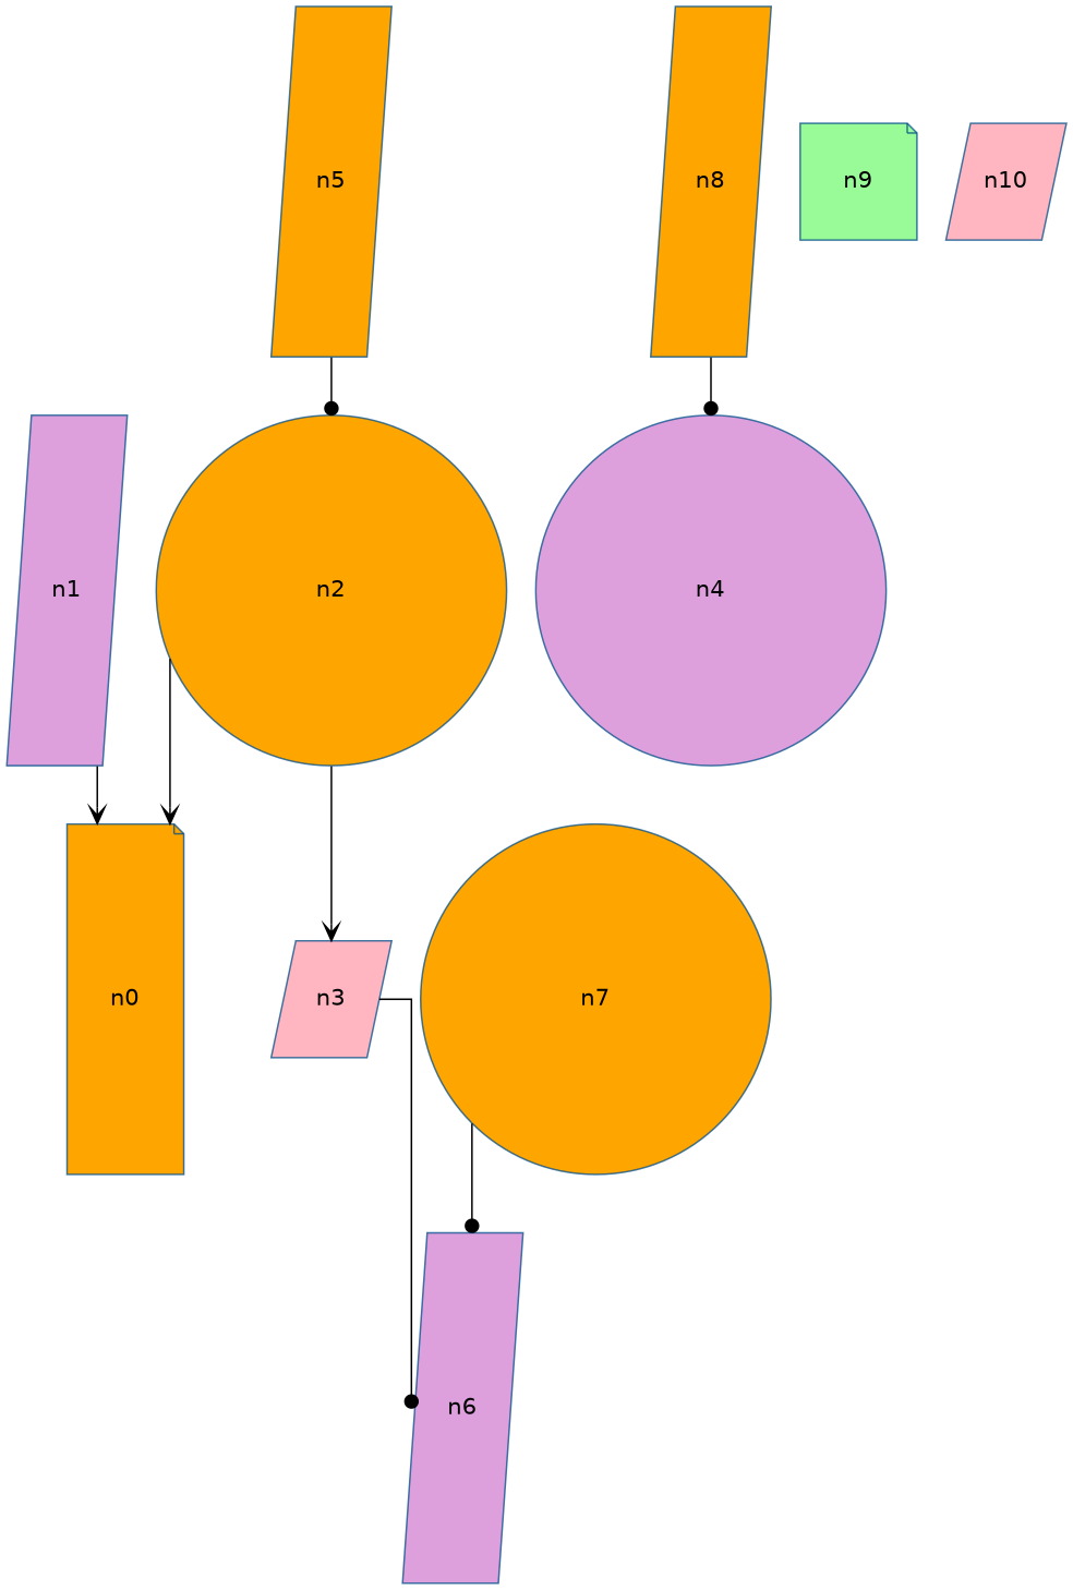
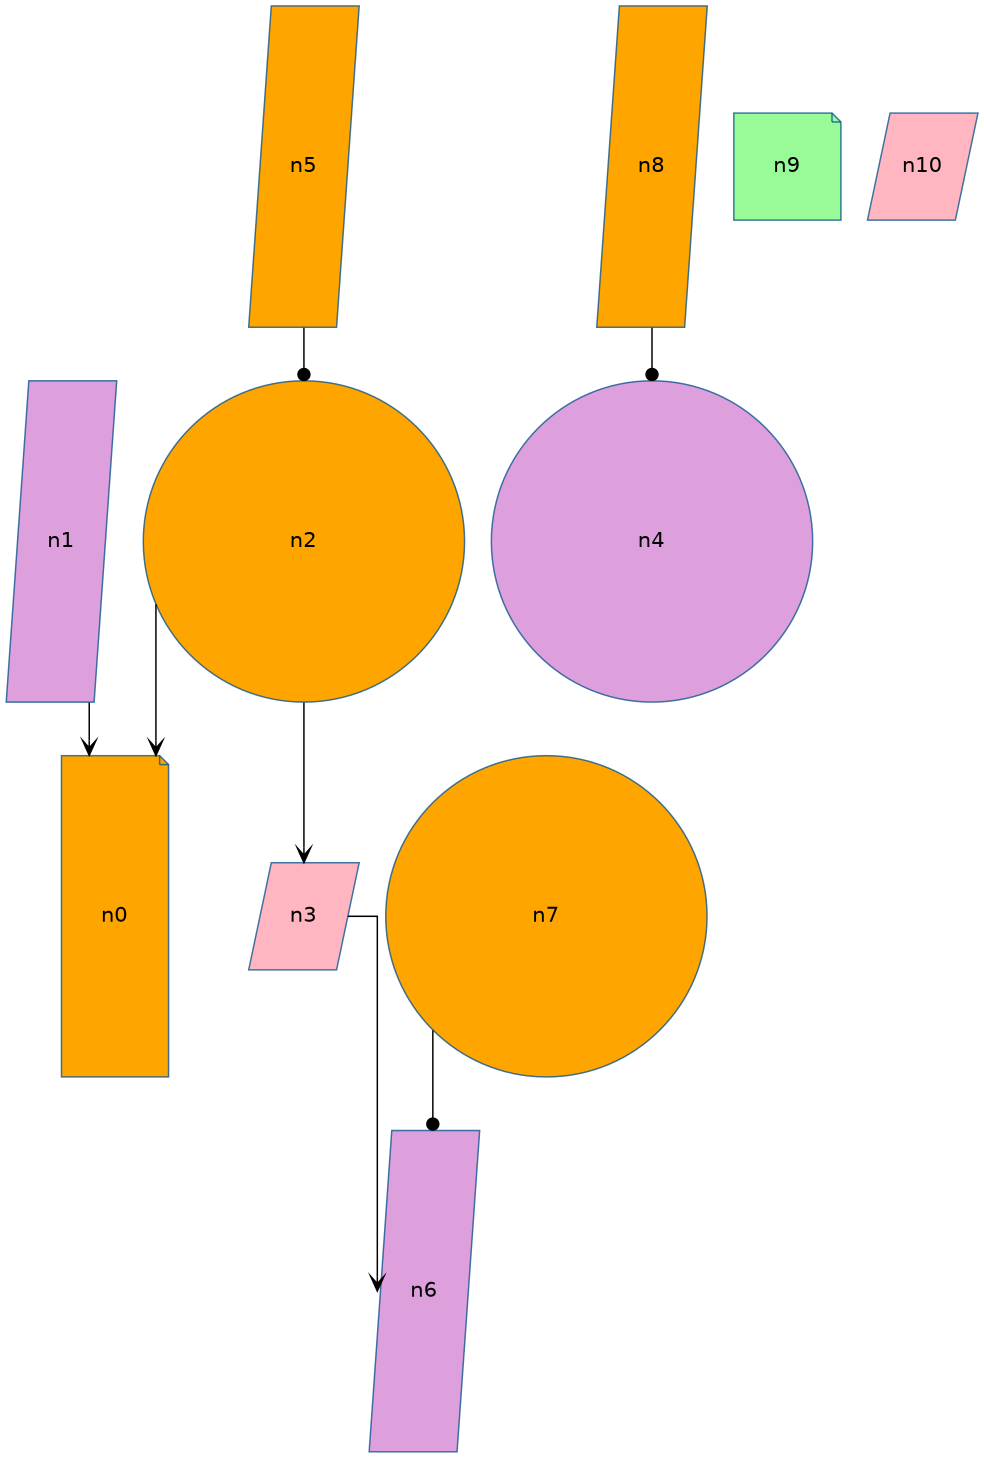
  digraph {
    fontname="DejaVu Sans"
    splines=ortho
    node [color="#004E8ABF" fillcolor=orange fontname="DejaVu Sans" shape=parallelogram style=filled]
    edge [arrowhead=dot fontname="DejaVu Sans"]
    n5 [height=3 width=1]
    n2 [height=3 shape=circle width=1]
    n0 [height=3 shape=note width=1]
    n3 [fillcolor=lightpink height=1 width=1]
    n6 [fillcolor=plum height=3 width=1]
    n8 [height=3 width=1]
    n4 [fillcolor=plum height=3 shape=circle width=1]
    n1 [fillcolor=plum height=3 width=1]
    n7 [height=3 shape=circle width=1]
    n9 [fillcolor=palegreen height=1 shape=note width=1]
    n10 [fillcolor=lightpink height=1 width=1]
    n5 -> n2
    n2 -> n0 [arrowhead=vee]
    n2 -> n3 [arrowhead=vee]
-   n3 -> n6
+   n3 -> n6 [arrowhead=vee]
    n8 -> n4
    n1 -> n0 [arrowhead=vee]
    n7 -> n6
  }
